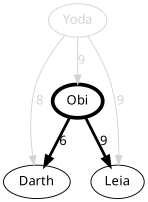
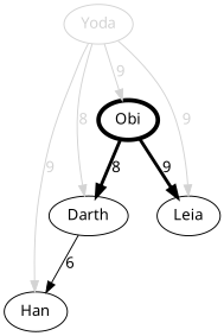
  digraph {
    node [fillcolor=white fontname=Avenir style=filled]
    edge [fontname=Avenir color=lightgray fontcolor=lightgray]
    Darth
+   Han
    Obi [penwidth=4.0]
    Leia
    Yoda [color=lightgray fillcolor=none fontcolor=lightgray]
-   Obi -> Darth [label=6 penwidth=3.0 color="" fontcolor=""]
+   Darth -> Han [label=6 color="" fontcolor=""]
+   Obi -> Darth [label=8 penwidth=3.0 color="" fontcolor=""]
    Obi -> Leia [label=9 penwidth=3.0 color="" fontcolor=""]
    Yoda -> Darth [label=8]
+   Yoda -> Han [label=9]
    Yoda -> Obi [label=9]
    Yoda -> Leia [label=9]
  }
